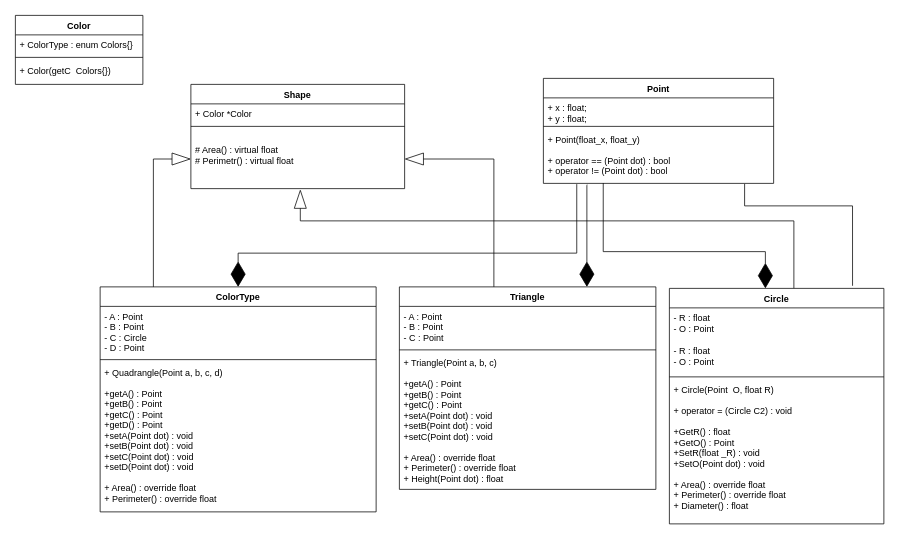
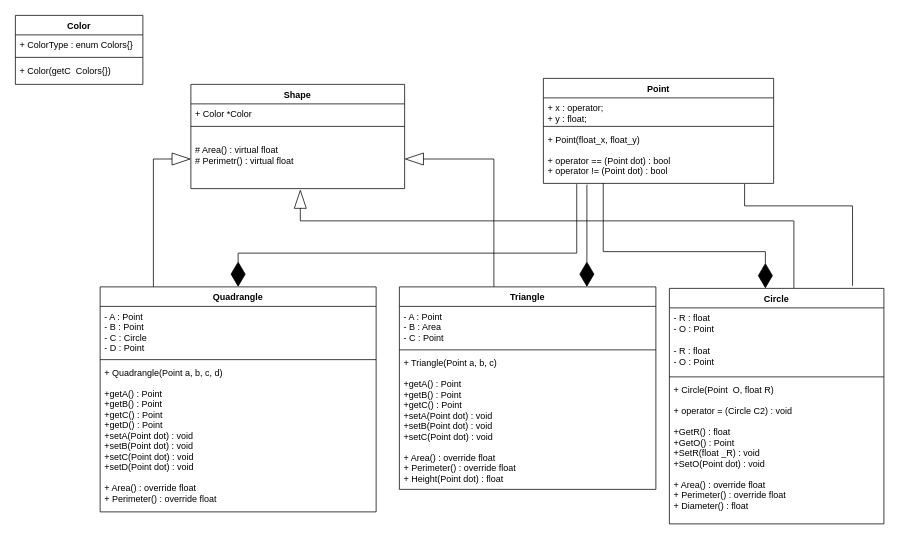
  <mxCell id="0" />
  <mxCell id="1" parent="0" />
  <mxCell id="2" value="Point" style="swimlane;fontStyle=1;align=center;verticalAlign=top;childLayout=stackLayout;horizontal=1;startSize=26;horizontalStack=0;resizeParent=1;resizeParentMax=0;resizeLast=0;collapsible=1;marginBottom=0;" vertex="1" parent="1"><mxGeometry x="724" y="104" width="307" height="140" as="geometry"><mxRectangle x="215" y="30" width="60" height="26" as="alternateBounds" /></mxGeometry></mxCell>
- <mxCell id="3" value="+ x : float;&#10;+ y : float;" style="text;strokeColor=none;fillColor=none;align=left;verticalAlign=top;spacingLeft=4;spacingRight=4;overflow=hidden;rotatable=0;points=[[0,0.5],[1,0.5]];portConstraint=eastwest;" vertex="1" parent="2"><mxGeometry y="26" width="307" height="34" as="geometry" /></mxCell>
+ <mxCell id="3" value="+ x : operator;&#10;+ y : float;" style="text;strokeColor=none;fillColor=none;align=left;verticalAlign=top;spacingLeft=4;spacingRight=4;overflow=hidden;rotatable=0;points=[[0,0.5],[1,0.5]];portConstraint=eastwest;" vertex="1" parent="2"><mxGeometry y="26" width="307" height="34" as="geometry" /></mxCell>
  <mxCell id="4" value="" style="line;strokeWidth=1;fillColor=none;align=left;verticalAlign=middle;spacingTop=-1;spacingLeft=3;spacingRight=3;rotatable=0;labelPosition=right;points=[];portConstraint=eastwest;" vertex="1" parent="2"><mxGeometry y="60" width="307" height="8" as="geometry" /></mxCell>
  <mxCell id="5" value="+ Point(float_x, float_y)&#10;&#10;+ operator == (Point dot) : bool&#10;+ operator != (Point dot) : bool&#10;" style="text;strokeColor=none;fillColor=none;align=left;verticalAlign=top;spacingLeft=4;spacingRight=4;overflow=hidden;rotatable=0;points=[[0,0.5],[1,0.5]];portConstraint=eastwest;" vertex="1" parent="2"><mxGeometry y="68" width="307" height="72" as="geometry" /></mxCell>
  <mxCell id="6" style="edgeStyle=orthogonalEdgeStyle;rounded=0;jumpSize=12;orthogonalLoop=1;jettySize=auto;html=1;entryX=0.145;entryY=1.014;entryDx=0;entryDy=0;entryPerimeter=0;startArrow=diamondThin;startFill=1;startSize=31;endArrow=none;endFill=0;endSize=11;strokeWidth=1;" edge="1" parent="1" source="8" target="5"><mxGeometry relative="1" as="geometry"><Array as="points"><mxPoint x="317" y="337" /><mxPoint x="768" y="337" /></Array></mxGeometry></mxCell>
  <mxCell id="7" style="edgeStyle=orthogonalEdgeStyle;rounded=0;jumpSize=12;orthogonalLoop=1;jettySize=auto;html=1;startArrow=none;startFill=0;startSize=39;endArrow=blockThin;endFill=0;endSize=23;strokeWidth=1;entryX=0;entryY=0.5;entryDx=0;entryDy=0;" edge="1" parent="1" source="8" target="32"><mxGeometry relative="1" as="geometry"><mxPoint x="394" y="182" as="targetPoint" /><Array as="points"><mxPoint x="204" y="211" /></Array></mxGeometry></mxCell>
- <mxCell id="8" value="ColorType" style="swimlane;fontStyle=1;align=center;verticalAlign=top;childLayout=stackLayout;horizontal=1;startSize=26;horizontalStack=0;resizeParent=1;resizeParentMax=0;resizeLast=0;collapsible=1;marginBottom=0;" vertex="1" parent="1"><mxGeometry x="133" y="382" width="368" height="300" as="geometry"><mxRectangle x="20" y="360" width="100" height="26" as="alternateBounds" /></mxGeometry></mxCell>
+ <mxCell id="8" value="Quadrangle" style="swimlane;fontStyle=1;align=center;verticalAlign=top;childLayout=stackLayout;horizontal=1;startSize=26;horizontalStack=0;resizeParent=1;resizeParentMax=0;resizeLast=0;collapsible=1;marginBottom=0;" vertex="1" parent="1"><mxGeometry x="133" y="382" width="368" height="300" as="geometry"><mxRectangle x="20" y="360" width="100" height="26" as="alternateBounds" /></mxGeometry></mxCell>
  <mxCell id="9" value="- A : Point&#10;- B : Point&#10;- C : Circle&#10;- D : Point" style="text;strokeColor=none;fillColor=none;align=left;verticalAlign=top;spacingLeft=4;spacingRight=4;overflow=hidden;rotatable=0;points=[[0,0.5],[1,0.5]];portConstraint=eastwest;" vertex="1" parent="8"><mxGeometry y="26" width="368" height="67" as="geometry" /></mxCell>
  <mxCell id="10" value="" style="line;strokeWidth=1;fillColor=none;align=left;verticalAlign=middle;spacingTop=-1;spacingLeft=3;spacingRight=3;rotatable=0;labelPosition=right;points=[];portConstraint=eastwest;" vertex="1" parent="8"><mxGeometry y="93" width="368" height="8" as="geometry" /></mxCell>
  <mxCell id="11" value="+ Quadrangle(Point a, b, c, d)&#10;&#10;+getA() : Point&#10;+getB() : Point&#10;+getC() : Point&#10;+getD() : Point&#10;+setA(Point dot) : void&#10;+setB(Point dot) : void&#10;+setC(Point dot) : void&#10;+setD(Point dot) : void&#10;&#10;+ Area() : override float&#10;+ Perimeter() : override float&#10;" style="text;strokeColor=none;fillColor=none;align=left;verticalAlign=top;spacingLeft=4;spacingRight=4;overflow=hidden;rotatable=0;points=[[0,0.5],[1,0.5]];portConstraint=eastwest;" vertex="1" parent="8"><mxGeometry y="101" width="368" height="199" as="geometry" /></mxCell>
  <mxCell id="12" style="edgeStyle=orthogonalEdgeStyle;rounded=0;jumpSize=12;orthogonalLoop=1;jettySize=auto;html=1;entryX=0.19;entryY=1.023;entryDx=0;entryDy=0;entryPerimeter=0;startArrow=diamondThin;startFill=1;startSize=31;endArrow=none;endFill=0;endSize=11;strokeWidth=1;" edge="1" parent="1" source="14" target="5"><mxGeometry relative="1" as="geometry"><Array as="points"><mxPoint x="782" y="247" /><mxPoint x="782" y="247" /></Array></mxGeometry></mxCell>
  <mxCell id="13" style="edgeStyle=orthogonalEdgeStyle;rounded=0;jumpSize=12;orthogonalLoop=1;jettySize=auto;html=1;entryX=1;entryY=0.5;entryDx=0;entryDy=0;startArrow=none;startFill=0;startSize=39;endArrow=blockThin;endFill=0;endSize=23;strokeWidth=1;" edge="1" parent="1" source="14" target="32"><mxGeometry relative="1" as="geometry"><Array as="points"><mxPoint x="658" y="211" /></Array></mxGeometry></mxCell>
  <mxCell id="14" value="Triangle" style="swimlane;fontStyle=1;align=center;verticalAlign=top;childLayout=stackLayout;horizontal=1;startSize=26;horizontalStack=0;resizeParent=1;resizeParentMax=0;resizeLast=0;collapsible=1;marginBottom=0;" vertex="1" parent="1"><mxGeometry x="532" y="382" width="342" height="270" as="geometry"><mxRectangle x="250" y="360" width="80" height="26" as="alternateBounds" /></mxGeometry></mxCell>
- <mxCell id="15" value="- A : Point&#10;- B : Point&#10;- C : Point" style="text;strokeColor=none;fillColor=none;align=left;verticalAlign=top;spacingLeft=4;spacingRight=4;overflow=hidden;rotatable=0;points=[[0,0.5],[1,0.5]];portConstraint=eastwest;" vertex="1" parent="14"><mxGeometry y="26" width="342" height="54" as="geometry" /></mxCell>
+ <mxCell id="15" value="- A : Point&#10;- B : Area&#10;- C : Point" style="text;strokeColor=none;fillColor=none;align=left;verticalAlign=top;spacingLeft=4;spacingRight=4;overflow=hidden;rotatable=0;points=[[0,0.5],[1,0.5]];portConstraint=eastwest;" vertex="1" parent="14"><mxGeometry y="26" width="342" height="54" as="geometry" /></mxCell>
  <mxCell id="16" value="" style="line;strokeWidth=1;fillColor=none;align=left;verticalAlign=middle;spacingTop=-1;spacingLeft=3;spacingRight=3;rotatable=0;labelPosition=right;points=[];portConstraint=eastwest;" vertex="1" parent="14"><mxGeometry y="80" width="342" height="8" as="geometry" /></mxCell>
  <mxCell id="17" value="+ Triangle(Point a, b, c)&#10;&#10;+getA() : Point&#10;+getB() : Point&#10;+getC() : Point&#10;+setA(Point dot) : void&#10;+setB(Point dot) : void&#10;+setC(Point dot) : void&#10;&#10;+ Area() : override float&#10;+ Perimeter() : override float&#10;+ Height(Point dot) : float" style="text;strokeColor=none;fillColor=none;align=left;verticalAlign=top;spacingLeft=4;spacingRight=4;overflow=hidden;rotatable=0;points=[[0,0.5],[1,0.5]];portConstraint=eastwest;" vertex="1" parent="14"><mxGeometry y="88" width="342" height="182" as="geometry" /></mxCell>
  <mxCell id="18" style="edgeStyle=orthogonalEdgeStyle;rounded=0;jumpSize=12;orthogonalLoop=1;jettySize=auto;html=1;entryX=0.26;entryY=0.995;entryDx=0;entryDy=0;entryPerimeter=0;startArrow=diamondThin;startFill=1;startSize=31;endArrow=none;endFill=0;endSize=11;strokeWidth=1;" edge="1" parent="1" source="20" target="5"><mxGeometry relative="1" as="geometry"><Array as="points"><mxPoint x="1020" y="335" /><mxPoint x="803" y="335" /></Array></mxGeometry></mxCell>
  <mxCell id="19" style="edgeStyle=orthogonalEdgeStyle;rounded=0;jumpSize=12;orthogonalLoop=1;jettySize=auto;html=1;entryX=0.512;entryY=1.015;entryDx=0;entryDy=0;entryPerimeter=0;startArrow=none;startFill=0;startSize=39;endArrow=blockThin;endFill=0;endSize=23;strokeWidth=1;" edge="1" parent="1" source="20" target="32"><mxGeometry relative="1" as="geometry"><Array as="points"><mxPoint x="1058" y="294" /><mxPoint x="400" y="294" /></Array></mxGeometry></mxCell>
  <mxCell id="20" value="Circle" style="swimlane;fontStyle=1;align=center;verticalAlign=top;childLayout=stackLayout;horizontal=1;startSize=26;horizontalStack=0;resizeParent=1;resizeParentMax=0;resizeLast=0;collapsible=1;marginBottom=0;" vertex="1" parent="1"><mxGeometry x="892" y="384" width="286" height="314" as="geometry"><mxRectangle x="520" y="360" width="60" height="26" as="alternateBounds" /></mxGeometry></mxCell>
  <mxCell id="21" value="- R : float&#10;- O : Point" style="text;strokeColor=none;fillColor=none;align=left;verticalAlign=top;spacingLeft=4;spacingRight=4;overflow=hidden;rotatable=0;points=[[0,0.5],[1,0.5]];portConstraint=eastwest;" vertex="1" parent="20"><mxGeometry y="26" width="286" height="44" as="geometry" /></mxCell>
  <mxCell id="22" value="- R : float&#10;- O : Point" style="text;strokeColor=none;fillColor=none;align=left;verticalAlign=top;spacingLeft=4;spacingRight=4;overflow=hidden;rotatable=0;points=[[0,0.5],[1,0.5]];portConstraint=eastwest;" vertex="1" parent="20"><mxGeometry y="70" width="286" height="44" as="geometry" /></mxCell>
  <mxCell id="23" value="" style="line;strokeWidth=1;fillColor=none;align=left;verticalAlign=middle;spacingTop=-1;spacingLeft=3;spacingRight=3;rotatable=0;labelPosition=right;points=[];portConstraint=eastwest;" vertex="1" parent="20"><mxGeometry y="114" width="286" height="8" as="geometry" /></mxCell>
  <mxCell id="24" value="+ Circle(Point  O, float R)&#10;&#10;+ operator = (Circle C2) : void&#10;&#10;+GetR() : float&#10;+GetO() : Point&#10;+SetR(float _R) : void&#10;+SetO(Point dot) : void&#10;&#10;+ Area() : override float&#10;+ Perimeter() : override float&#10;+ Diameter() : float&#10;" style="text;strokeColor=none;fillColor=none;align=left;verticalAlign=top;spacingLeft=4;spacingRight=4;overflow=hidden;rotatable=0;points=[[0,0.5],[1,0.5]];portConstraint=eastwest;" vertex="1" parent="20"><mxGeometry y="122" width="286" height="192" as="geometry" /></mxCell>
  <mxCell id="25" value="Color" style="swimlane;fontStyle=1;align=center;verticalAlign=top;childLayout=stackLayout;horizontal=1;startSize=26;horizontalStack=0;resizeParent=1;resizeParentMax=0;resizeLast=0;collapsible=1;marginBottom=0;" vertex="1" parent="1"><mxGeometry x="20" y="20" width="170" height="92" as="geometry" /></mxCell>
  <mxCell id="26" value="+ ColorType : enum Colors{}" style="text;strokeColor=none;fillColor=none;align=left;verticalAlign=top;spacingLeft=4;spacingRight=4;overflow=hidden;rotatable=0;points=[[0,0.5],[1,0.5]];portConstraint=eastwest;" vertex="1" parent="25"><mxGeometry y="26" width="170" height="26" as="geometry" /></mxCell>
  <mxCell id="27" value="" style="line;strokeWidth=1;fillColor=none;align=left;verticalAlign=middle;spacingTop=-1;spacingLeft=3;spacingRight=3;rotatable=0;labelPosition=right;points=[];portConstraint=eastwest;" vertex="1" parent="25"><mxGeometry y="52" width="170" height="8" as="geometry" /></mxCell>
  <mxCell id="28" value="+ Color(getC  Colors{})" style="text;strokeColor=none;fillColor=none;align=left;verticalAlign=top;spacingLeft=4;spacingRight=4;overflow=hidden;rotatable=0;points=[[0,0.5],[1,0.5]];portConstraint=eastwest;" vertex="1" parent="25"><mxGeometry y="60" width="170" height="32" as="geometry" /></mxCell>
  <mxCell id="29" value="Shape" style="swimlane;fontStyle=1;align=center;verticalAlign=top;childLayout=stackLayout;horizontal=1;startSize=26;horizontalStack=0;resizeParent=1;resizeParentMax=0;resizeLast=0;collapsible=1;marginBottom=0;" vertex="1" parent="1"><mxGeometry x="254" y="112" width="285" height="139" as="geometry" /></mxCell>
  <mxCell id="30" value="+ Color *Color" style="text;strokeColor=none;fillColor=none;align=left;verticalAlign=top;spacingLeft=4;spacingRight=4;overflow=hidden;rotatable=0;points=[[0,0.5],[1,0.5]];portConstraint=eastwest;" vertex="1" parent="29"><mxGeometry y="26" width="285" height="26" as="geometry" /></mxCell>
  <mxCell id="31" value="" style="line;strokeWidth=1;fillColor=none;align=left;verticalAlign=middle;spacingTop=-1;spacingLeft=3;spacingRight=3;rotatable=0;labelPosition=right;points=[];portConstraint=eastwest;" vertex="1" parent="29"><mxGeometry y="52" width="285" height="8" as="geometry" /></mxCell>
  <mxCell id="32" value="&#10;# Area() : virtual float&#10;# Perimetr() : virtual float" style="text;strokeColor=none;fillColor=none;align=left;verticalAlign=top;spacingLeft=4;spacingRight=4;overflow=hidden;rotatable=0;points=[[0,0.5],[1,0.5]];portConstraint=eastwest;" vertex="1" parent="29"><mxGeometry y="60" width="285" height="79" as="geometry" /></mxCell>
  <mxCell id="33" style="edgeStyle=orthogonalEdgeStyle;rounded=0;jumpSize=12;orthogonalLoop=1;jettySize=auto;html=1;startArrow=none;startFill=0;startSize=31;endArrow=none;endFill=0;endSize=11;strokeWidth=1;exitX=0.874;exitY=1.009;exitDx=0;exitDy=0;exitPerimeter=0;entryX=0.854;entryY=-0.011;entryDx=0;entryDy=0;entryPerimeter=0;" edge="1" parent="1" source="5" target="20"><mxGeometry relative="1" as="geometry"><Array as="points"><mxPoint x="992" y="274" /><mxPoint x="1136" y="274" /></Array><mxPoint x="1114" y="165" as="sourcePoint" /><mxPoint x="1194" y="425" as="targetPoint" /></mxGeometry></mxCell>
